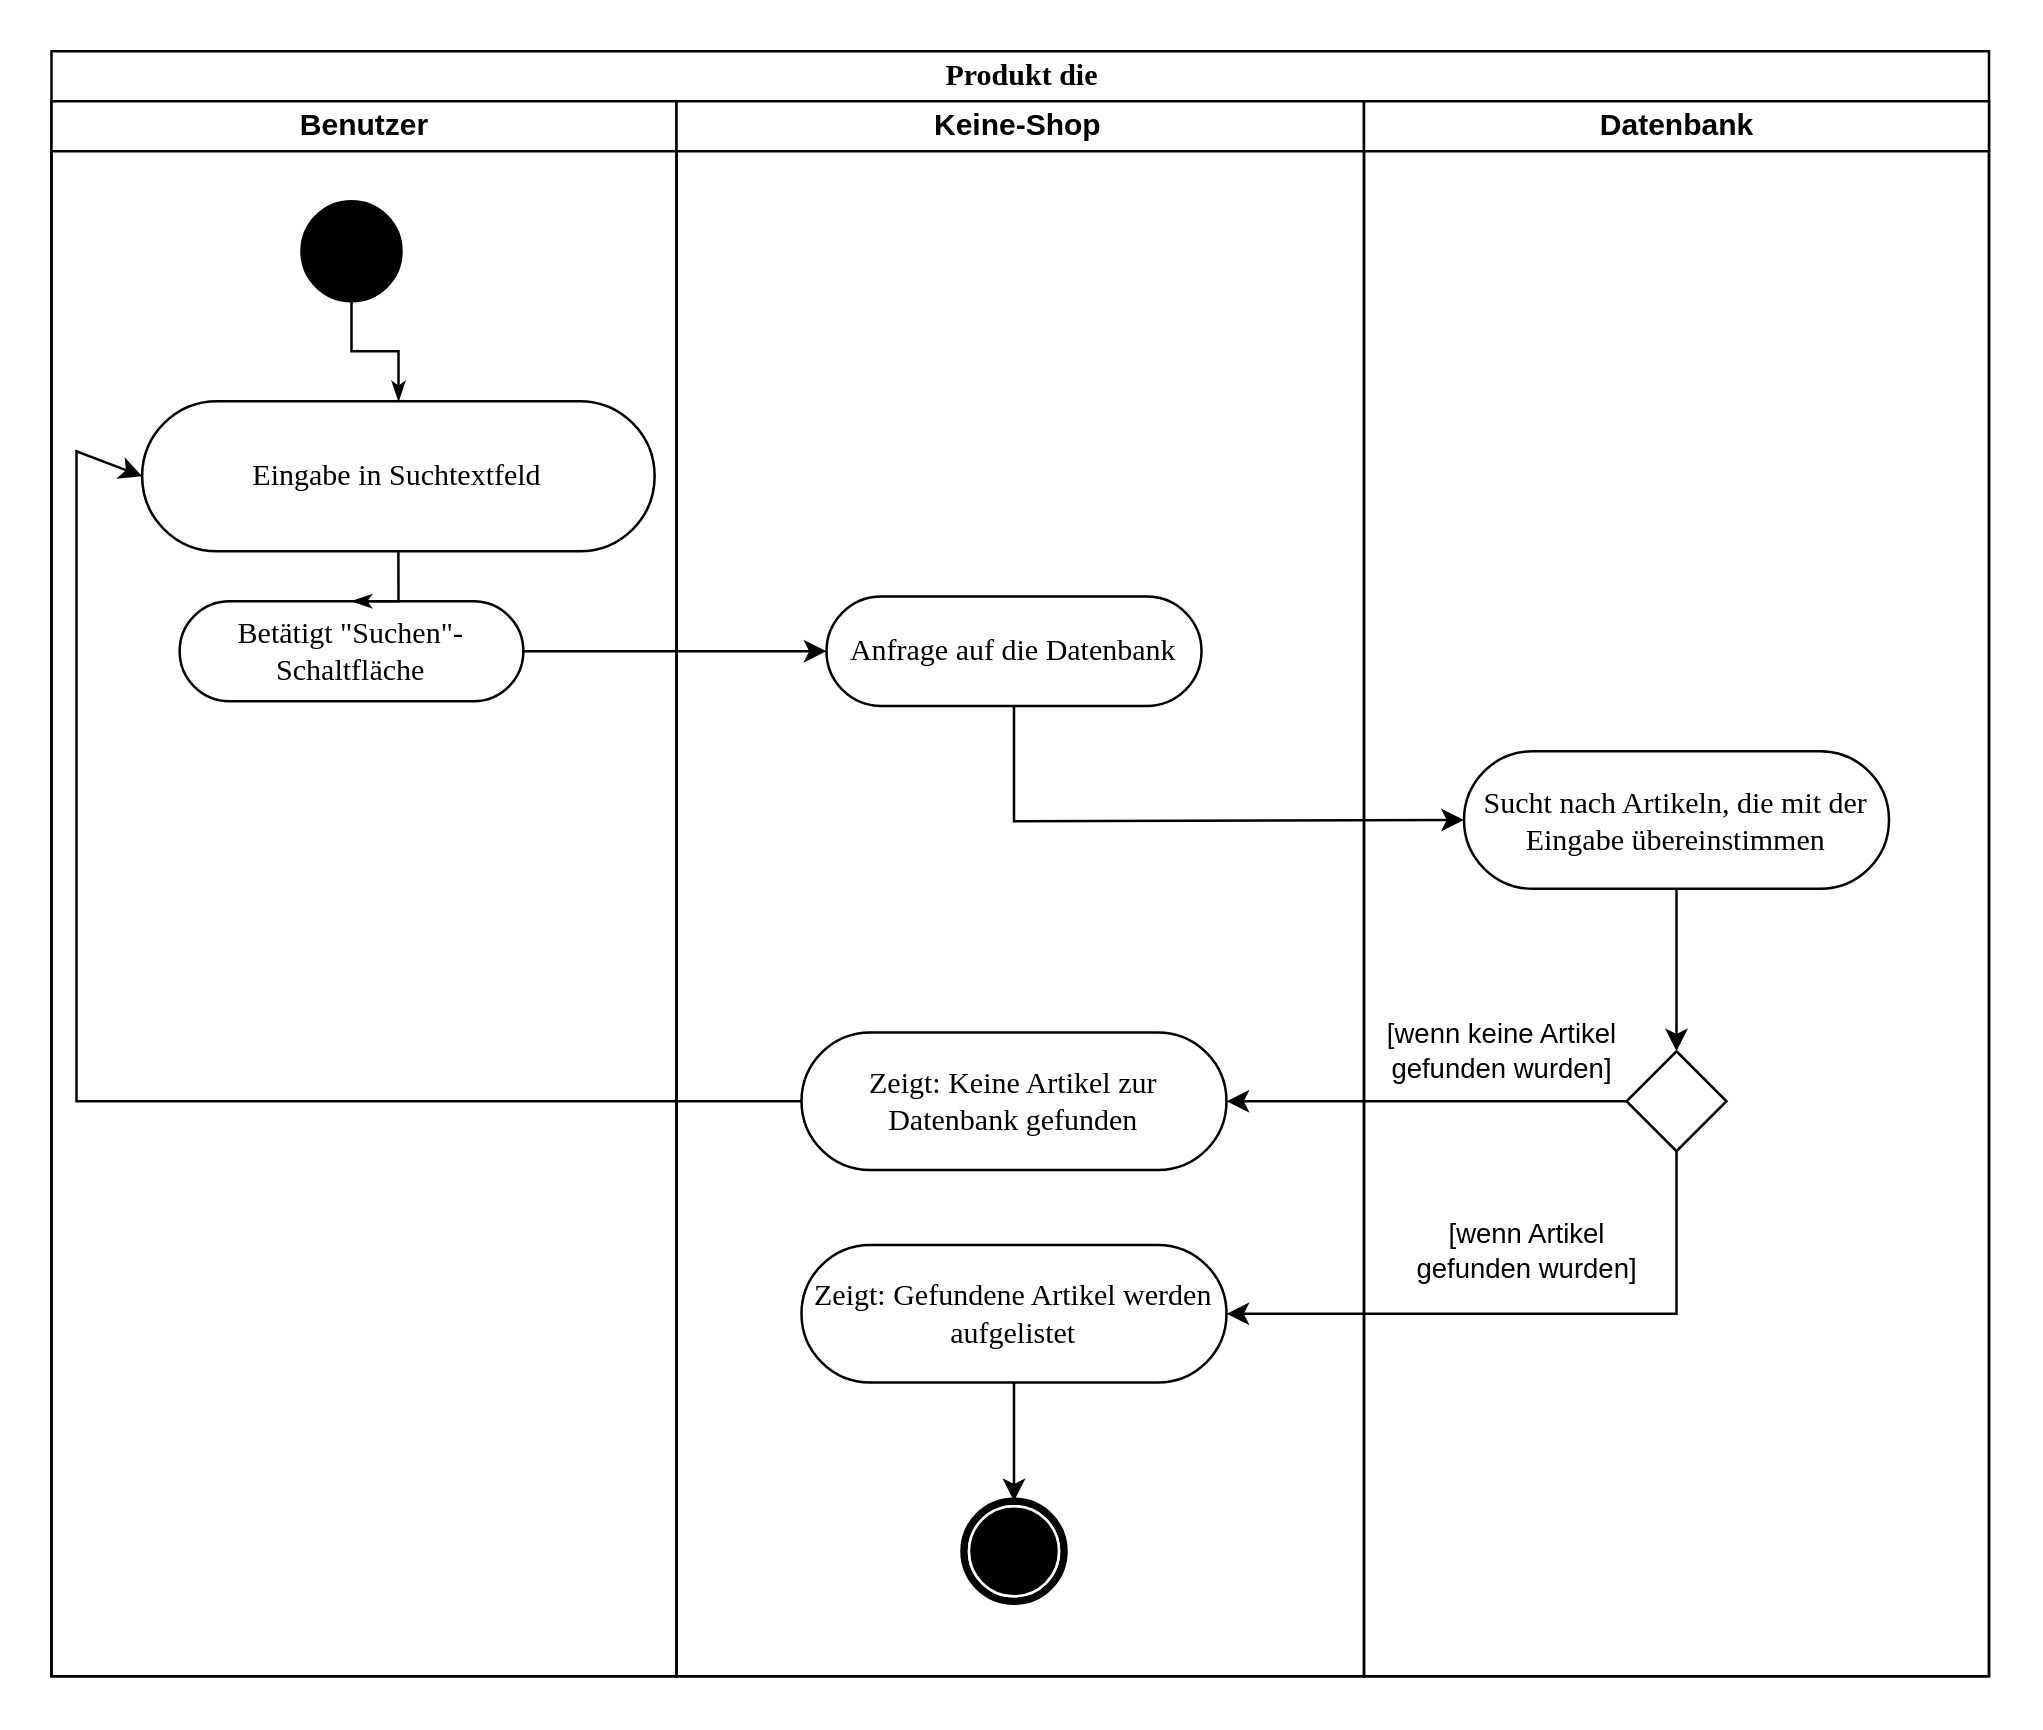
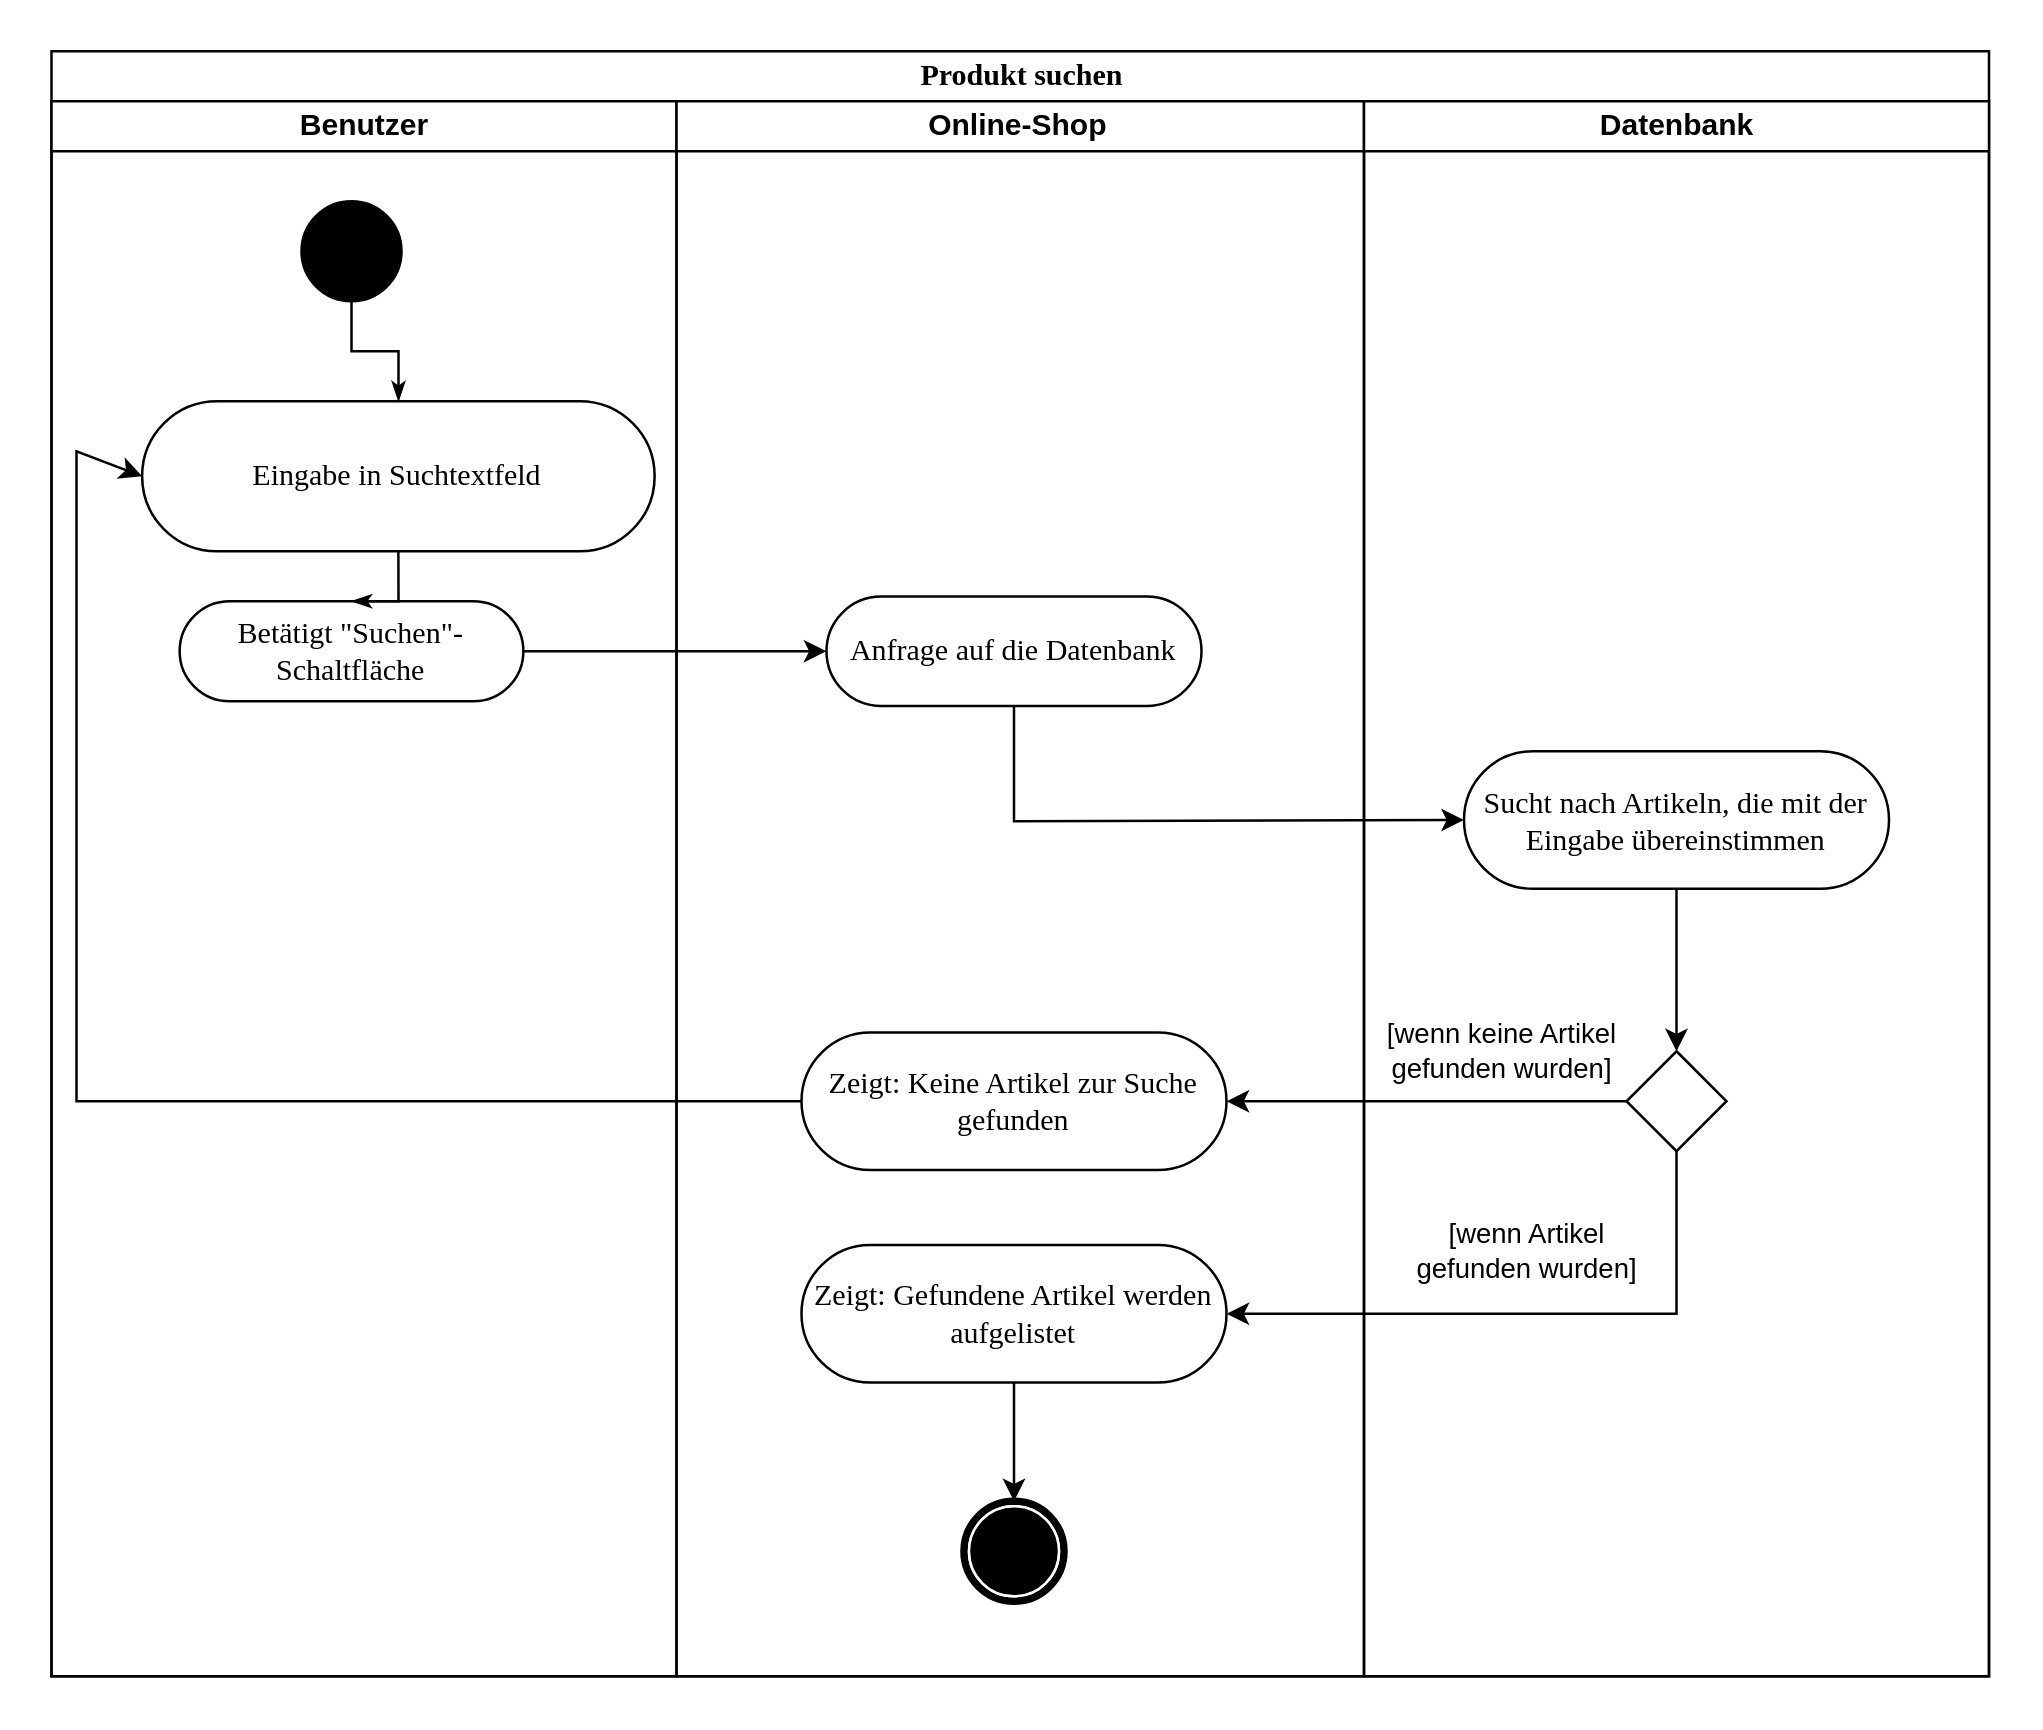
  <mxCell id="0" />
  <mxCell id="1" parent="0" />
- <mxCell id="2" value="Produkt die" style="swimlane;html=1;childLayout=stackLayout;startSize=20;rounded=0;shadow=0;comic=0;labelBackgroundColor=none;strokeWidth=1;fontFamily=Verdana;fontSize=12;align=center;" parent="1" vertex="1"><mxGeometry x="20" y="20" width="775" height="650" as="geometry" /></mxCell>
+ <mxCell id="2" value="Produkt suchen" style="swimlane;html=1;childLayout=stackLayout;startSize=20;rounded=0;shadow=0;comic=0;labelBackgroundColor=none;strokeWidth=1;fontFamily=Verdana;fontSize=12;align=center;" parent="1" vertex="1"><mxGeometry x="20" y="20" width="775" height="650" as="geometry" /></mxCell>
  <mxCell id="3" value="Benutzer" style="swimlane;html=1;startSize=20;" parent="2" vertex="1"><mxGeometry y="20" width="250" height="630" as="geometry" /></mxCell>
  <mxCell id="4" value="" style="ellipse;whiteSpace=wrap;html=1;rounded=0;shadow=0;comic=0;labelBackgroundColor=none;strokeWidth=1;fillColor=#000000;fontFamily=Verdana;fontSize=12;align=center;" parent="3" vertex="1"><mxGeometry x="100" y="40" width="40" height="40" as="geometry" /></mxCell>
  <mxCell id="5" value="Eingabe in Suchtextfeld" style="rounded=1;whiteSpace=wrap;html=1;shadow=0;comic=0;labelBackgroundColor=none;strokeWidth=1;fontFamily=Verdana;fontSize=12;align=center;arcSize=50;" parent="3" vertex="1"><mxGeometry x="36.25" y="120" width="205" height="60" as="geometry" /></mxCell>
  <mxCell id="6" style="edgeStyle=orthogonalEdgeStyle;rounded=0;html=1;labelBackgroundColor=none;startArrow=none;startFill=0;startSize=5;endArrow=classicThin;endFill=1;endSize=5;jettySize=auto;orthogonalLoop=1;strokeWidth=1;fontFamily=Verdana;fontSize=12" parent="3" source="4" target="5" edge="1"><mxGeometry relative="1" as="geometry" /></mxCell>
  <mxCell id="7" value="Betätigt &quot;Suchen&quot;-Schaltfläche" style="rounded=1;whiteSpace=wrap;html=1;shadow=0;comic=0;labelBackgroundColor=none;strokeWidth=1;fontFamily=Verdana;fontSize=12;align=center;arcSize=50;" parent="3" vertex="1"><mxGeometry x="51.25" y="200" width="137.5" height="40" as="geometry" /></mxCell>
  <mxCell id="8" style="edgeStyle=orthogonalEdgeStyle;rounded=0;html=1;labelBackgroundColor=none;startArrow=none;startFill=0;startSize=5;endArrow=classicThin;endFill=1;endSize=5;jettySize=auto;orthogonalLoop=1;strokeWidth=1;fontFamily=Verdana;fontSize=12;exitX=0.5;exitY=1;exitDx=0;exitDy=0;" parent="3" source="5" target="7" edge="1"><mxGeometry relative="1" as="geometry"><mxPoint x="120" y="170" as="sourcePoint" /></mxGeometry></mxCell>
  <mxCell id="9" style="edgeStyle=orthogonalEdgeStyle;rounded=0;orthogonalLoop=1;jettySize=auto;html=1;entryX=0;entryY=0.5;entryDx=0;entryDy=0;" parent="2" source="7" target="12" edge="1"><mxGeometry relative="1" as="geometry" /></mxCell>
  <mxCell id="10" value="" style="endArrow=classic;html=1;rounded=0;exitX=0.5;exitY=1;exitDx=0;exitDy=0;entryX=0;entryY=0.5;entryDx=0;entryDy=0;" edge="1" parent="2" source="12" target="18"><mxGeometry width="50" height="50" relative="1" as="geometry"><mxPoint x="430" y="330" as="sourcePoint" /><mxPoint x="480" y="280" as="targetPoint" /><Array as="points"><mxPoint x="385" y="308" /></Array></mxGeometry></mxCell>
- <mxCell id="11" value="Keine-Shop&amp;nbsp;" style="swimlane;html=1;startSize=20;" parent="2" vertex="1"><mxGeometry x="250" y="20" width="275" height="630" as="geometry" /></mxCell>
+ <mxCell id="11" value="Online-Shop&amp;nbsp;" style="swimlane;html=1;startSize=20;" parent="2" vertex="1"><mxGeometry x="250" y="20" width="275" height="630" as="geometry" /></mxCell>
  <mxCell id="12" value="Anfrage auf die Datenbank" style="rounded=1;whiteSpace=wrap;html=1;shadow=0;comic=0;labelBackgroundColor=none;strokeWidth=1;fontFamily=Verdana;fontSize=12;align=center;arcSize=50;" parent="11" vertex="1"><mxGeometry x="60" y="198.12" width="150" height="43.75" as="geometry" /></mxCell>
  <mxCell id="13" style="edgeStyle=orthogonalEdgeStyle;rounded=0;orthogonalLoop=1;jettySize=auto;html=1;entryX=0.5;entryY=0;entryDx=0;entryDy=0;exitX=0.5;exitY=1;exitDx=0;exitDy=0;" parent="11" source="16" target="14" edge="1"><mxGeometry relative="1" as="geometry"><mxPoint x="125" y="855" as="sourcePoint" /></mxGeometry></mxCell>
  <mxCell id="14" value="" style="shape=mxgraph.bpmn.shape;html=1;verticalLabelPosition=bottom;labelBackgroundColor=#ffffff;verticalAlign=top;perimeter=ellipsePerimeter;outline=end;symbol=terminate;rounded=0;shadow=0;comic=0;strokeWidth=1;fontFamily=Verdana;fontSize=12;align=center;" parent="11" vertex="1"><mxGeometry x="115" y="560" width="40" height="40" as="geometry" /></mxCell>
- <mxCell id="15" value="Zeigt: Keine Artikel zur Datenbank gefunden" style="rounded=1;whiteSpace=wrap;html=1;shadow=0;comic=0;labelBackgroundColor=none;strokeWidth=1;fontFamily=Verdana;fontSize=12;align=center;arcSize=50;" vertex="1" parent="11"><mxGeometry x="50" y="372.5" width="170" height="55" as="geometry" /></mxCell>
+ <mxCell id="15" value="Zeigt: Keine Artikel zur Suche gefunden" style="rounded=1;whiteSpace=wrap;html=1;shadow=0;comic=0;labelBackgroundColor=none;strokeWidth=1;fontFamily=Verdana;fontSize=12;align=center;arcSize=50;" vertex="1" parent="11"><mxGeometry x="50" y="372.5" width="170" height="55" as="geometry" /></mxCell>
  <mxCell id="16" value="Zeigt: Gefundene Artikel werden aufgelistet" style="rounded=1;whiteSpace=wrap;html=1;shadow=0;comic=0;labelBackgroundColor=none;strokeWidth=1;fontFamily=Verdana;fontSize=12;align=center;arcSize=50;" vertex="1" parent="11"><mxGeometry x="50" y="457.5" width="170" height="55" as="geometry" /></mxCell>
  <mxCell id="17" value="Datenbank" style="swimlane;html=1;startSize=20;" parent="2" vertex="1"><mxGeometry x="525" y="20" width="250" height="630" as="geometry" /></mxCell>
  <mxCell id="18" value="Sucht nach Artikeln, die mit der Eingabe übereinstimmen" style="rounded=1;whiteSpace=wrap;html=1;shadow=0;comic=0;labelBackgroundColor=none;strokeWidth=1;fontFamily=Verdana;fontSize=12;align=center;arcSize=50;" parent="17" vertex="1"><mxGeometry x="40" y="260" width="170" height="55" as="geometry" /></mxCell>
  <mxCell id="19" value="" style="rhombus;whiteSpace=wrap;html=1;" vertex="1" parent="17"><mxGeometry x="105" y="380" width="40" height="40" as="geometry" /></mxCell>
  <mxCell id="20" value="" style="endArrow=classic;html=1;rounded=0;exitX=0.5;exitY=1;exitDx=0;exitDy=0;entryX=0.5;entryY=0;entryDx=0;entryDy=0;" edge="1" parent="17" source="18" target="19"><mxGeometry width="50" height="50" relative="1" as="geometry"><mxPoint x="85" y="420" as="sourcePoint" /><mxPoint x="135" y="370" as="targetPoint" /></mxGeometry></mxCell>
  <mxCell id="21" value="[wenn keine Artikel&lt;div&gt;gefunden wurden]&lt;/div&gt;" style="endArrow=classic;html=1;rounded=0;exitX=0;exitY=0.5;exitDx=0;exitDy=0;" edge="1" parent="2" source="19" target="15"><mxGeometry x="-0.375" y="-20" width="50" height="50" relative="1" as="geometry"><mxPoint x="460" y="470" as="sourcePoint" /><mxPoint x="510" y="420" as="targetPoint" /><mxPoint as="offset" /></mxGeometry></mxCell>
  <mxCell id="22" value="[wenn Artikel&lt;div&gt;gefunden wurden]&lt;/div&gt;" style="endArrow=classic;html=1;rounded=0;exitX=0.5;exitY=1;exitDx=0;exitDy=0;entryX=1;entryY=0.5;entryDx=0;entryDy=0;" edge="1" parent="2" source="19" target="16"><mxGeometry x="0.02" y="-25" width="50" height="50" relative="1" as="geometry"><mxPoint x="660" y="470" as="sourcePoint" /><mxPoint x="500" y="470" as="targetPoint" /><mxPoint as="offset" /><Array as="points"><mxPoint x="650" y="505" /></Array></mxGeometry></mxCell>
  <mxCell id="23" value="" style="endArrow=classic;html=1;rounded=0;exitX=0;exitY=0.5;exitDx=0;exitDy=0;entryX=0;entryY=0.5;entryDx=0;entryDy=0;" edge="1" parent="2" source="15" target="5"><mxGeometry width="50" height="50" relative="1" as="geometry"><mxPoint x="150" y="410" as="sourcePoint" /><mxPoint x="200" y="360" as="targetPoint" /><Array as="points"><mxPoint x="10" y="420" /><mxPoint x="10" y="160" /></Array></mxGeometry></mxCell>
